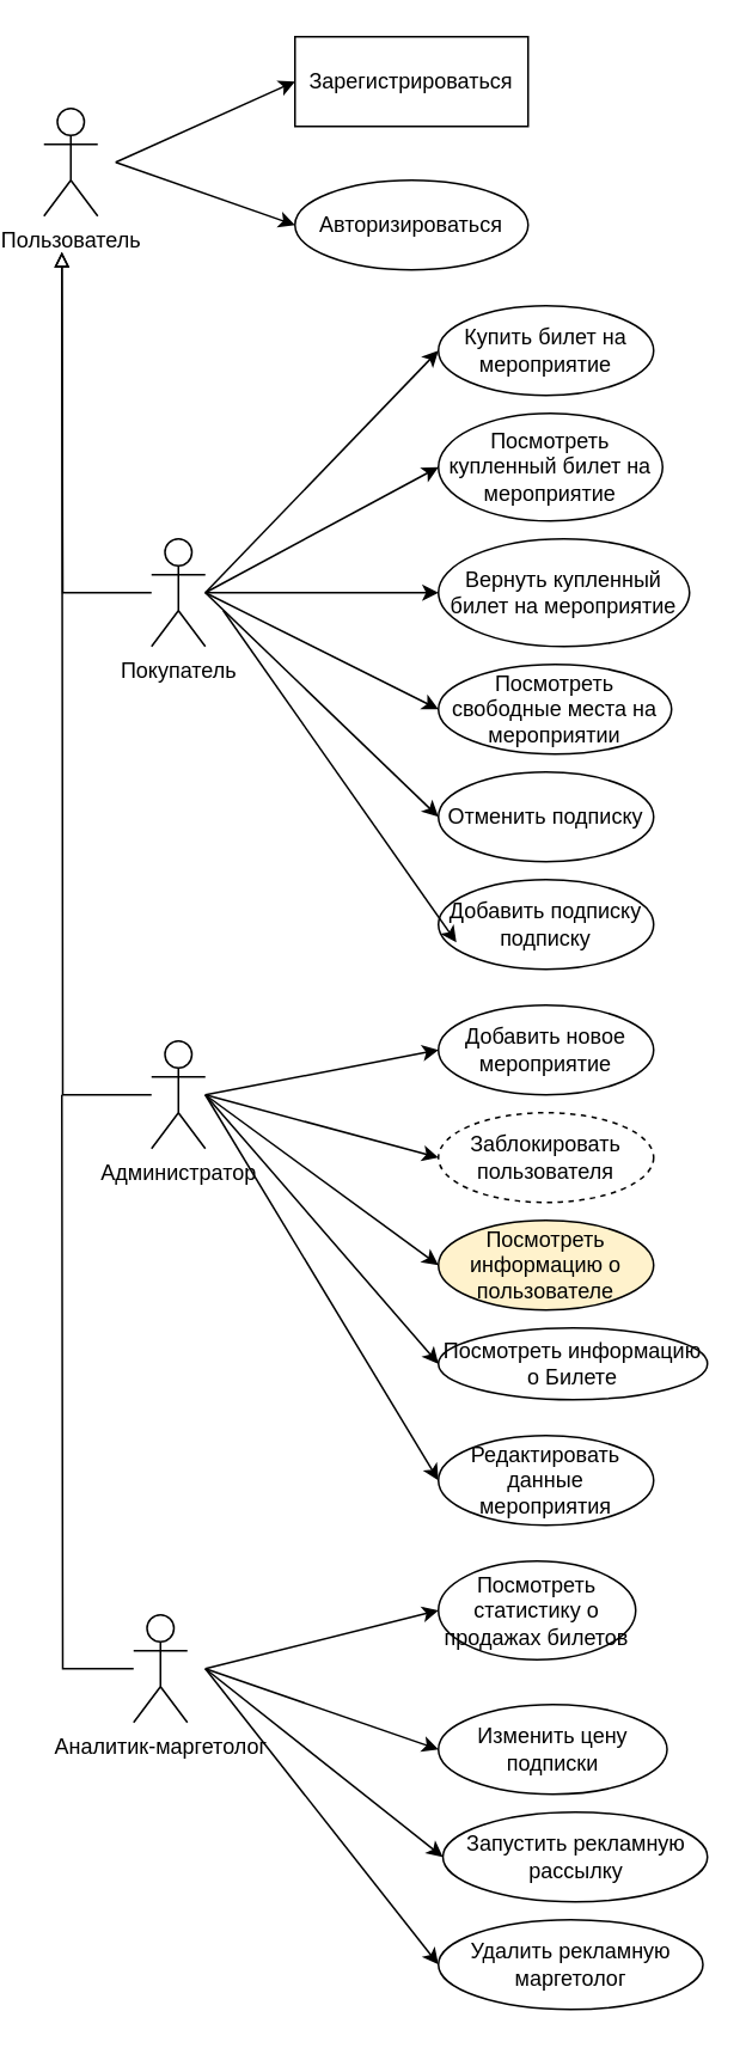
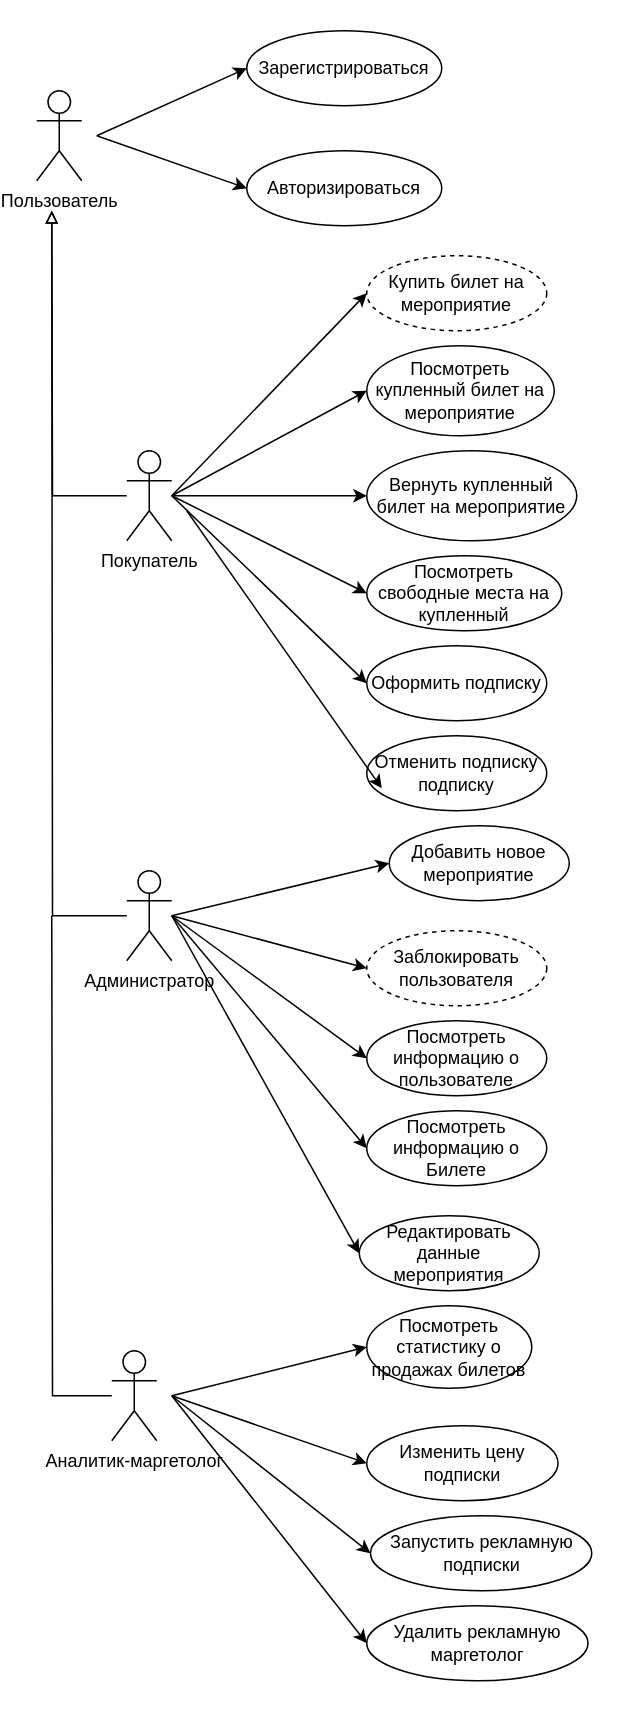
  <mxCell id="0" />
  <mxCell id="1" parent="0" />
  <mxCell id="2" value="Пользователь" style="shape=umlActor;verticalLabelPosition=bottom;verticalAlign=top;html=1;outlineConnect=0;" vertex="1" parent="1"><mxGeometry x="20" y="60" width="30" height="60" as="geometry" /></mxCell>
- <mxCell id="3" value="Зарегистрироваться" style="whiteSpace=wrap;html=1;rounded=0;" vertex="1" parent="1"><mxGeometry x="160" y="20" width="130" height="50" as="geometry" /></mxCell>
+ <mxCell id="3" value="Зарегистрироваться" style="ellipse;whiteSpace=wrap;html=1;" vertex="1" parent="1"><mxGeometry x="160" y="20" width="130" height="50" as="geometry" /></mxCell>
  <mxCell id="4" value="Авторизироваться" style="ellipse;whiteSpace=wrap;html=1;" vertex="1" parent="1"><mxGeometry x="160" y="100" width="130" height="50" as="geometry" /></mxCell>
  <mxCell id="5" value="" style="endArrow=classic;html=1;rounded=0;entryX=0;entryY=0.5;entryDx=0;entryDy=0;" edge="1" parent="1" target="3"><mxGeometry width="50" height="50" relative="1" as="geometry"><mxPoint x="60" y="90" as="sourcePoint" /><mxPoint x="170" y="140" as="targetPoint" /></mxGeometry></mxCell>
  <mxCell id="6" value="" style="endArrow=classic;html=1;rounded=0;entryX=0;entryY=0.5;entryDx=0;entryDy=0;" edge="1" parent="1" target="4"><mxGeometry width="50" height="50" relative="1" as="geometry"><mxPoint x="60" y="90" as="sourcePoint" /><mxPoint x="170" y="55" as="targetPoint" /></mxGeometry></mxCell>
  <mxCell id="7" style="edgeStyle=orthogonalEdgeStyle;orthogonalLoop=1;jettySize=auto;html=1;rounded=0;endArrow=block;endFill=0;" edge="1" parent="1" source="8"><mxGeometry relative="1" as="geometry"><mxPoint x="30" y="140" as="targetPoint" /></mxGeometry></mxCell>
  <mxCell id="8" value="Покупатель" style="shape=umlActor;verticalLabelPosition=bottom;verticalAlign=top;html=1;" vertex="1" parent="1"><mxGeometry x="80" y="300" width="30" height="60" as="geometry" /></mxCell>
- <mxCell id="9" value="Купить билет на мероприятие" style="ellipse;whiteSpace=wrap;html=1;" vertex="1" parent="1"><mxGeometry x="240" y="170" width="120" height="50" as="geometry" /></mxCell>
+ <mxCell id="9" value="Купить билет на мероприятие" style="ellipse;whiteSpace=wrap;html=1;dashed=1;" vertex="1" parent="1"><mxGeometry x="240" y="170" width="120" height="50" as="geometry" /></mxCell>
  <mxCell id="10" value="Посмотреть купленный билет на мероприятие" style="ellipse;whiteSpace=wrap;html=1;" vertex="1" parent="1"><mxGeometry x="240" y="230" width="125" height="60" as="geometry" /></mxCell>
  <mxCell id="11" value="Вернуть купленный билет на мероприятие" style="ellipse;whiteSpace=wrap;html=1;" vertex="1" parent="1"><mxGeometry x="240" y="300" width="140" height="60" as="geometry" /></mxCell>
- <mxCell id="12" value="Посмотреть свободные места на мероприятии" style="ellipse;whiteSpace=wrap;html=1;" vertex="1" parent="1"><mxGeometry x="240" y="370" width="130" height="50" as="geometry" /></mxCell>
- <mxCell id="13" value="Отменить подписку" style="ellipse;whiteSpace=wrap;html=1;" vertex="1" parent="1"><mxGeometry x="240" y="430" width="120" height="50" as="geometry" /></mxCell>
- <mxCell id="14" value="Добавить подписку подписку" style="ellipse;whiteSpace=wrap;html=1;" vertex="1" parent="1"><mxGeometry x="240" y="490" width="120" height="50" as="geometry" /></mxCell>
+ <mxCell id="12" value="Посмотреть свободные места на купленный" style="ellipse;whiteSpace=wrap;html=1;" vertex="1" parent="1"><mxGeometry x="240" y="370" width="130" height="50" as="geometry" /></mxCell>
+ <mxCell id="13" value="Оформить подписку" style="ellipse;whiteSpace=wrap;html=1;" vertex="1" parent="1"><mxGeometry x="240" y="430" width="120" height="50" as="geometry" /></mxCell>
+ <mxCell id="14" value="Отменить подписку подписку" style="ellipse;whiteSpace=wrap;html=1;" vertex="1" parent="1"><mxGeometry x="240" y="490" width="120" height="50" as="geometry" /></mxCell>
  <mxCell id="15" value="" style="endArrow=classic;html=1;rounded=0;entryX=0;entryY=0.5;entryDx=0;entryDy=0;" edge="1" parent="1" target="9"><mxGeometry width="50" height="50" relative="1" as="geometry"><mxPoint x="110" y="330" as="sourcePoint" /><mxPoint x="230" y="255" as="targetPoint" /></mxGeometry></mxCell>
  <mxCell id="16" value="" style="endArrow=classic;html=1;rounded=0;entryX=0;entryY=0.5;entryDx=0;entryDy=0;" edge="1" parent="1" target="10"><mxGeometry width="50" height="50" relative="1" as="geometry"><mxPoint x="110" y="330" as="sourcePoint" /><mxPoint x="220" y="270" as="targetPoint" /></mxGeometry></mxCell>
  <mxCell id="17" value="" style="endArrow=classic;html=1;rounded=0;entryX=0;entryY=0.5;entryDx=0;entryDy=0;" edge="1" parent="1" target="11"><mxGeometry width="50" height="50" relative="1" as="geometry"><mxPoint x="110" y="330" as="sourcePoint" /><mxPoint x="250" y="270" as="targetPoint" /></mxGeometry></mxCell>
  <mxCell id="18" value="" style="endArrow=classic;html=1;rounded=0;entryX=0;entryY=0.5;entryDx=0;entryDy=0;" edge="1" parent="1" target="12"><mxGeometry width="50" height="50" relative="1" as="geometry"><mxPoint x="110" y="330" as="sourcePoint" /><mxPoint x="250" y="340" as="targetPoint" /></mxGeometry></mxCell>
  <mxCell id="19" value="" style="endArrow=classic;html=1;rounded=0;entryX=0;entryY=0.5;entryDx=0;entryDy=0;" edge="1" parent="1" target="13"><mxGeometry width="50" height="50" relative="1" as="geometry"><mxPoint x="110" y="330" as="sourcePoint" /><mxPoint x="240" y="455" as="targetPoint" /></mxGeometry></mxCell>
  <mxCell id="20" value="" style="endArrow=classic;html=1;rounded=0;entryX=0;entryY=0.5;entryDx=0;entryDy=0;" edge="1" parent="1" target="27"><mxGeometry width="50" height="50" relative="1" as="geometry"><mxPoint x="110" y="610" as="sourcePoint" /><mxPoint x="240" y="795" as="targetPoint" /></mxGeometry></mxCell>
  <mxCell id="21" style="edgeStyle=orthogonalEdgeStyle;rounded=0;orthogonalLoop=1;jettySize=auto;html=1;endArrow=block;endFill=0;" edge="1" parent="1" source="22"><mxGeometry relative="1" as="geometry"><mxPoint x="30" y="140" as="targetPoint" /></mxGeometry></mxCell>
  <mxCell id="22" value="Администратор" style="shape=umlActor;verticalLabelPosition=bottom;verticalAlign=top;html=1;" vertex="1" parent="1"><mxGeometry x="80" y="580" width="30" height="60" as="geometry" /></mxCell>
- <mxCell id="23" value="Добавить новое мероприятие" style="ellipse;whiteSpace=wrap;html=1;" vertex="1" parent="1"><mxGeometry x="240" y="560" width="120" height="50" as="geometry" /></mxCell>
+ <mxCell id="23" value="Добавить новое мероприятие" style="ellipse;whiteSpace=wrap;html=1;" vertex="1" parent="1"><mxGeometry x="255" y="550" width="120" height="50" as="geometry" /></mxCell>
  <mxCell id="24" value="Заблокировать пользователя" style="ellipse;whiteSpace=wrap;html=1;dashed=1;" vertex="1" parent="1"><mxGeometry x="240" y="620" width="120" height="50" as="geometry" /></mxCell>
- <mxCell id="25" value="Посмотреть информацию о пользователе" style="ellipse;whiteSpace=wrap;html=1;fillColor=#fff2cc;" vertex="1" parent="1"><mxGeometry x="240" y="680" width="120" height="50" as="geometry" /></mxCell>
- <mxCell id="26" value="Посмотреть информацию о Билете" style="ellipse;whiteSpace=wrap;html=1;" vertex="1" parent="1"><mxGeometry x="240" y="740" width="150" height="40" as="geometry" /></mxCell>
- <mxCell id="27" value="Редактировать данные мероприятия" style="ellipse;whiteSpace=wrap;html=1;" vertex="1" parent="1"><mxGeometry x="240" y="800" width="120" height="50" as="geometry" /></mxCell>
+ <mxCell id="25" value="Посмотреть информацию о пользователе" style="ellipse;whiteSpace=wrap;html=1;" vertex="1" parent="1"><mxGeometry x="240" y="680" width="120" height="50" as="geometry" /></mxCell>
+ <mxCell id="26" value="Посмотреть информацию о Билете" style="ellipse;whiteSpace=wrap;html=1;" vertex="1" parent="1"><mxGeometry x="240" y="740" width="120" height="50" as="geometry" /></mxCell>
+ <mxCell id="27" value="Редактировать данные мероприятия" style="ellipse;whiteSpace=wrap;html=1;" vertex="1" parent="1"><mxGeometry x="235" y="810" width="120" height="50" as="geometry" /></mxCell>
  <mxCell id="28" value="" style="endArrow=classic;html=1;rounded=0;entryX=0;entryY=0.5;entryDx=0;entryDy=0;" edge="1" parent="1"><mxGeometry width="50" height="50" relative="1" as="geometry"><mxPoint x="120" y="340" as="sourcePoint" /><mxPoint x="250" y="525" as="targetPoint" /></mxGeometry></mxCell>
  <mxCell id="29" value="" style="endArrow=classic;html=1;rounded=0;entryX=0;entryY=0.5;entryDx=0;entryDy=0;" edge="1" parent="1" target="26"><mxGeometry width="50" height="50" relative="1" as="geometry"><mxPoint x="110" y="610" as="sourcePoint" /><mxPoint x="250" y="835" as="targetPoint" /></mxGeometry></mxCell>
  <mxCell id="30" value="" style="endArrow=classic;html=1;rounded=0;entryX=0;entryY=0.5;entryDx=0;entryDy=0;" edge="1" parent="1"><mxGeometry width="50" height="50" relative="1" as="geometry"><mxPoint x="110" y="610" as="sourcePoint" /><mxPoint x="240" y="705" as="targetPoint" /></mxGeometry></mxCell>
  <mxCell id="31" value="" style="endArrow=classic;html=1;rounded=0;entryX=0;entryY=0.5;entryDx=0;entryDy=0;" edge="1" parent="1" target="24"><mxGeometry width="50" height="50" relative="1" as="geometry"><mxPoint x="110" y="610" as="sourcePoint" /><mxPoint x="240" y="655" as="targetPoint" /></mxGeometry></mxCell>
  <mxCell id="32" value="" style="endArrow=classic;html=1;rounded=0;entryX=0;entryY=0.5;entryDx=0;entryDy=0;" edge="1" parent="1" target="23"><mxGeometry width="50" height="50" relative="1" as="geometry"><mxPoint x="110" y="610" as="sourcePoint" /><mxPoint x="250" y="627.5" as="targetPoint" /></mxGeometry></mxCell>
  <mxCell id="33" style="edgeStyle=orthogonalEdgeStyle;rounded=0;orthogonalLoop=1;jettySize=auto;html=1;endArrow=none;endFill=0;" edge="1" parent="1" source="34"><mxGeometry relative="1" as="geometry"><mxPoint x="30" y="610" as="targetPoint" /></mxGeometry></mxCell>
  <mxCell id="34" value="Аналитик-маргетолог" style="shape=umlActor;verticalLabelPosition=bottom;verticalAlign=top;html=1;" vertex="1" parent="1"><mxGeometry x="70" y="900" width="30" height="60" as="geometry" /></mxCell>
  <mxCell id="35" value="Посмотреть статистику о продажах билетов" style="ellipse;whiteSpace=wrap;html=1;" vertex="1" parent="1"><mxGeometry x="240" y="870" width="110" height="55" as="geometry" /></mxCell>
  <mxCell id="36" value="Изменить цену подписки" style="ellipse;whiteSpace=wrap;html=1;" vertex="1" parent="1"><mxGeometry x="240" y="950" width="127.5" height="50" as="geometry" /></mxCell>
- <mxCell id="37" value="Запустить рекламную рассылку" style="ellipse;whiteSpace=wrap;html=1;" vertex="1" parent="1"><mxGeometry x="242.5" y="1010" width="147.5" height="50" as="geometry" /></mxCell>
+ <mxCell id="37" value="Запустить рекламную подписки" style="ellipse;whiteSpace=wrap;html=1;" vertex="1" parent="1"><mxGeometry x="242.5" y="1010" width="147.5" height="50" as="geometry" /></mxCell>
  <mxCell id="38" value="Удалить рекламную маргетолог" style="ellipse;whiteSpace=wrap;html=1;" vertex="1" parent="1"><mxGeometry x="240" y="1070" width="147.5" height="50" as="geometry" /></mxCell>
  <mxCell id="39" value="" style="endArrow=classic;html=1;rounded=0;entryX=0;entryY=0.5;entryDx=0;entryDy=0;" edge="1" parent="1" target="38"><mxGeometry width="50" height="50" relative="1" as="geometry"><mxPoint x="110" y="930" as="sourcePoint" /><mxPoint x="240" y="1165" as="targetPoint" /></mxGeometry></mxCell>
  <mxCell id="40" value="" style="endArrow=classic;html=1;rounded=0;entryX=0;entryY=0.5;entryDx=0;entryDy=0;" edge="1" parent="1"><mxGeometry width="50" height="50" relative="1" as="geometry"><mxPoint x="110" y="930" as="sourcePoint" /><mxPoint x="242.5" y="1035" as="targetPoint" /></mxGeometry></mxCell>
  <mxCell id="41" value="" style="endArrow=classic;html=1;rounded=0;entryX=0;entryY=0.5;entryDx=0;entryDy=0;" edge="1" parent="1" target="36"><mxGeometry width="50" height="50" relative="1" as="geometry"><mxPoint x="110" y="930" as="sourcePoint" /><mxPoint x="232.5" y="960" as="targetPoint" /></mxGeometry></mxCell>
  <mxCell id="42" value="" style="endArrow=classic;html=1;rounded=0;entryX=0;entryY=0.5;entryDx=0;entryDy=0;" edge="1" parent="1" target="35"><mxGeometry width="50" height="50" relative="1" as="geometry"><mxPoint x="110" y="930" as="sourcePoint" /><mxPoint x="220" y="915" as="targetPoint" /></mxGeometry></mxCell>
